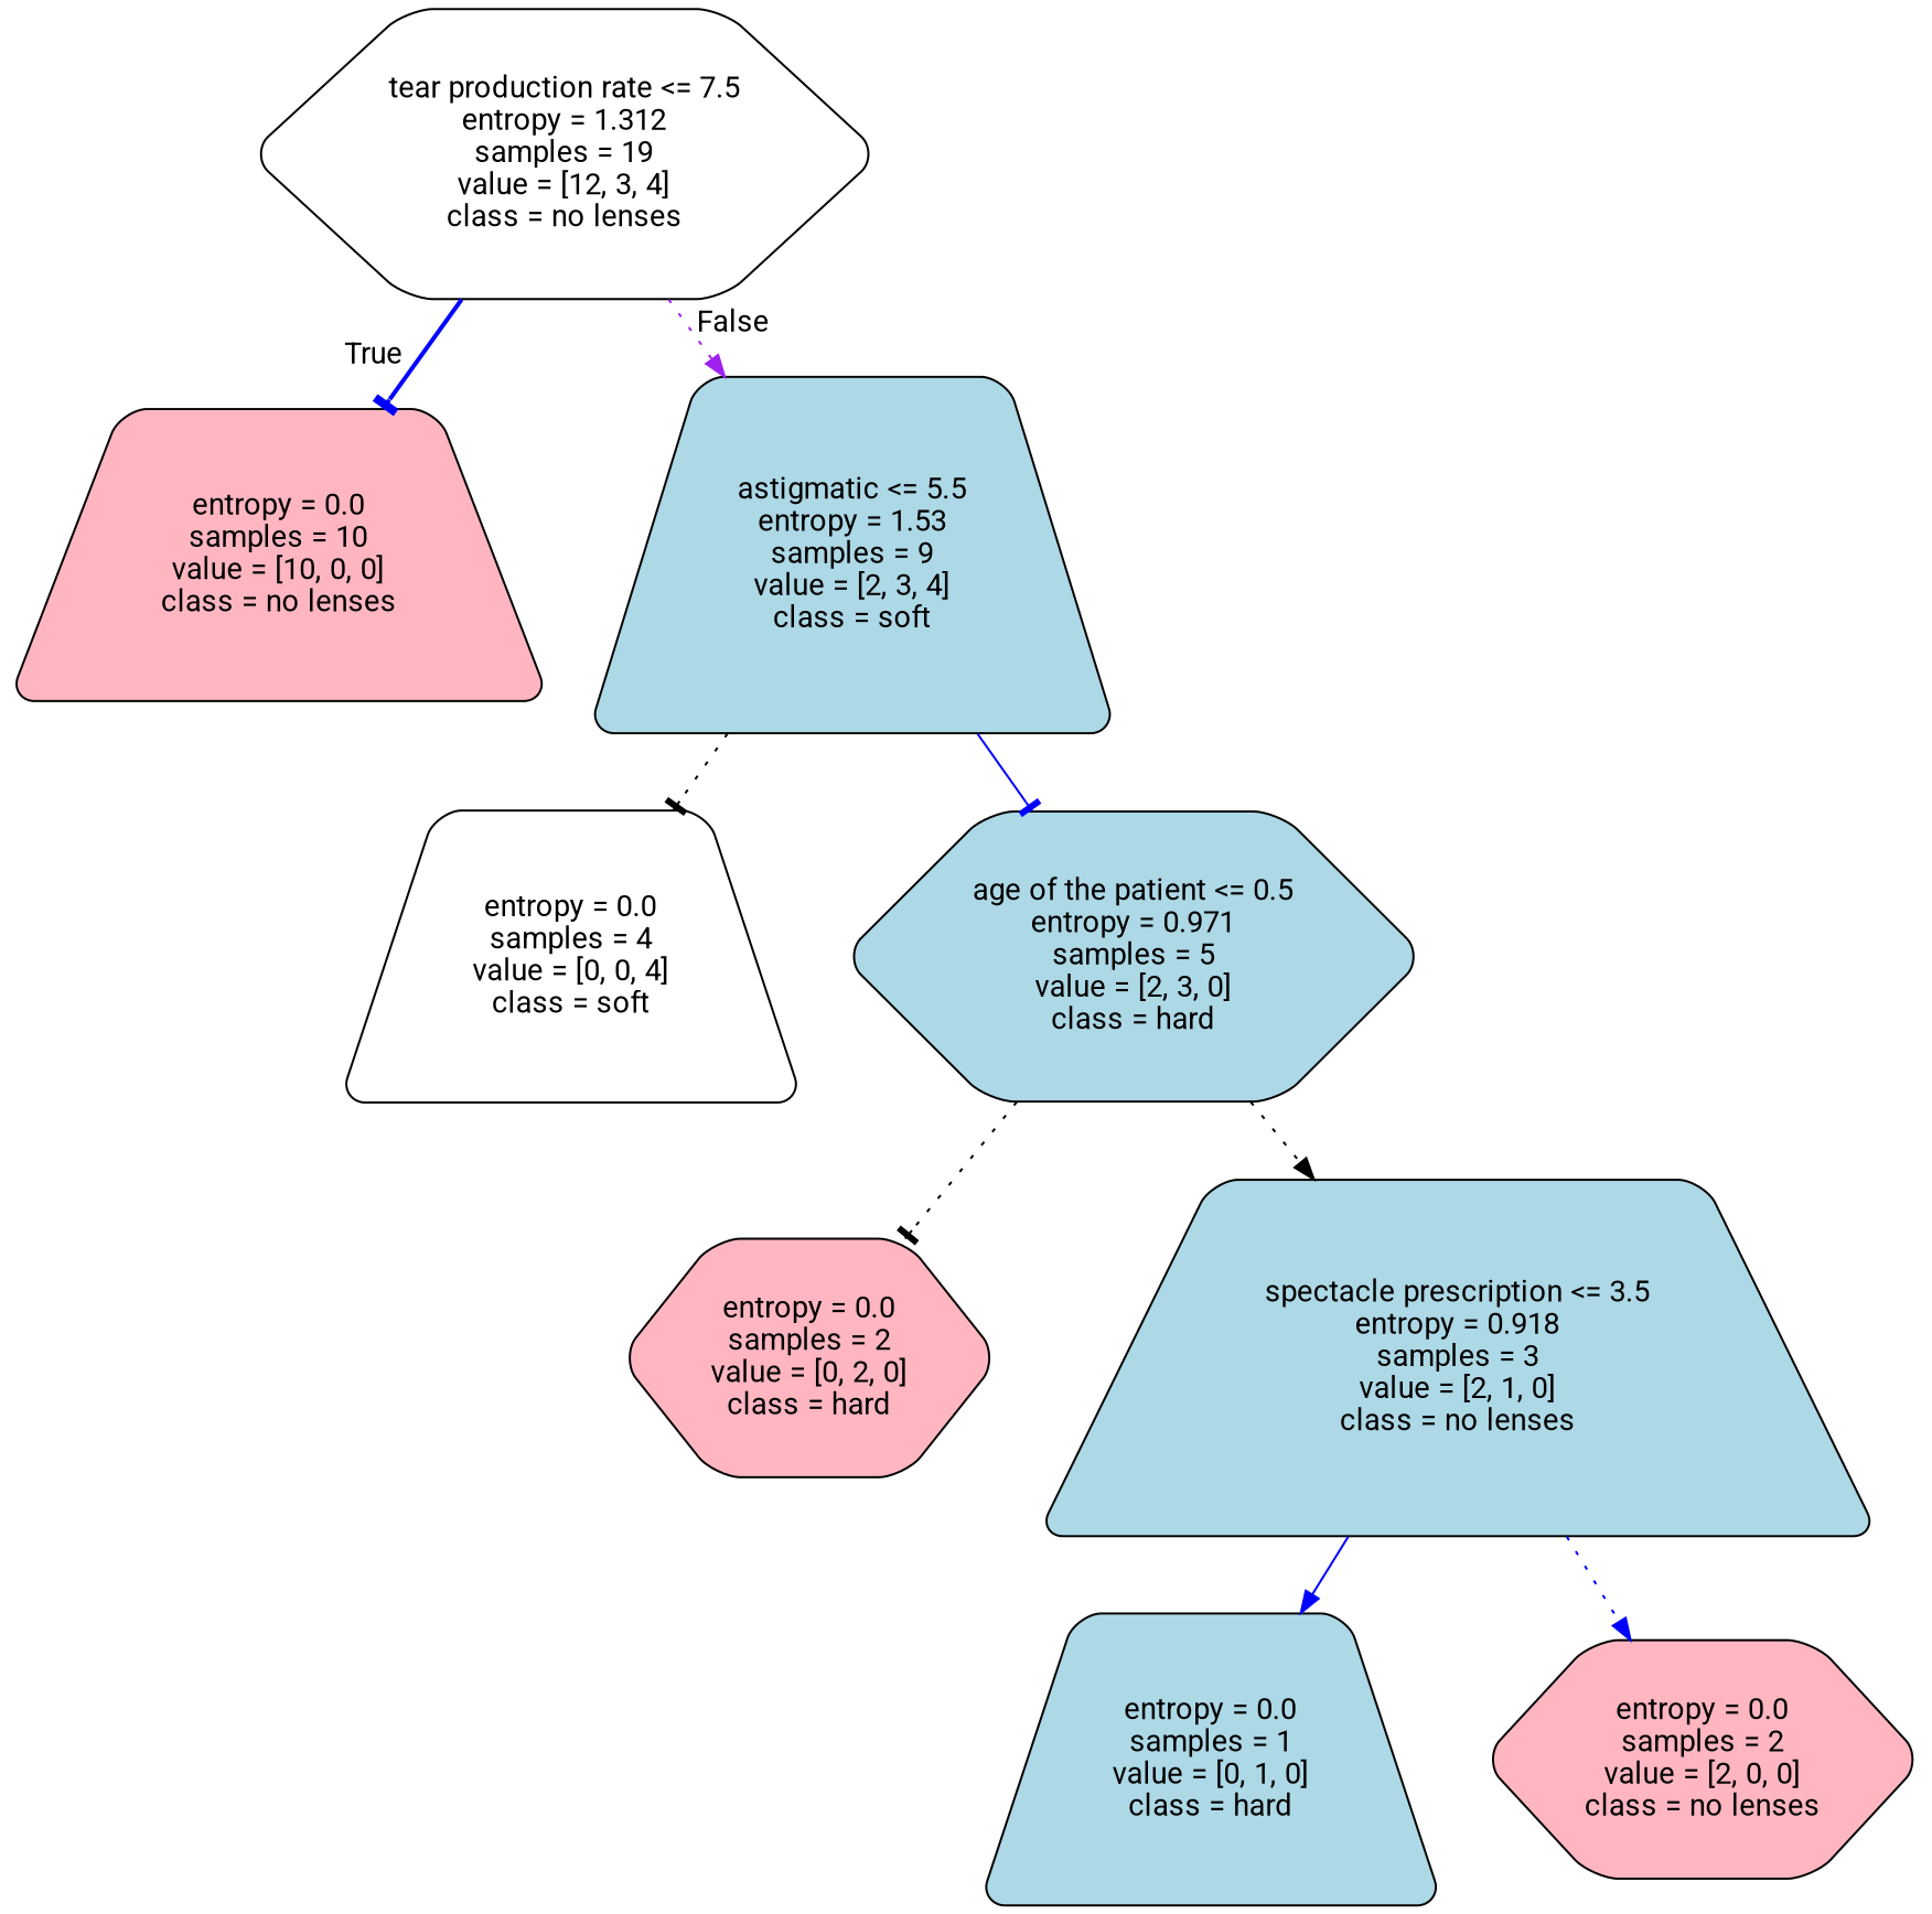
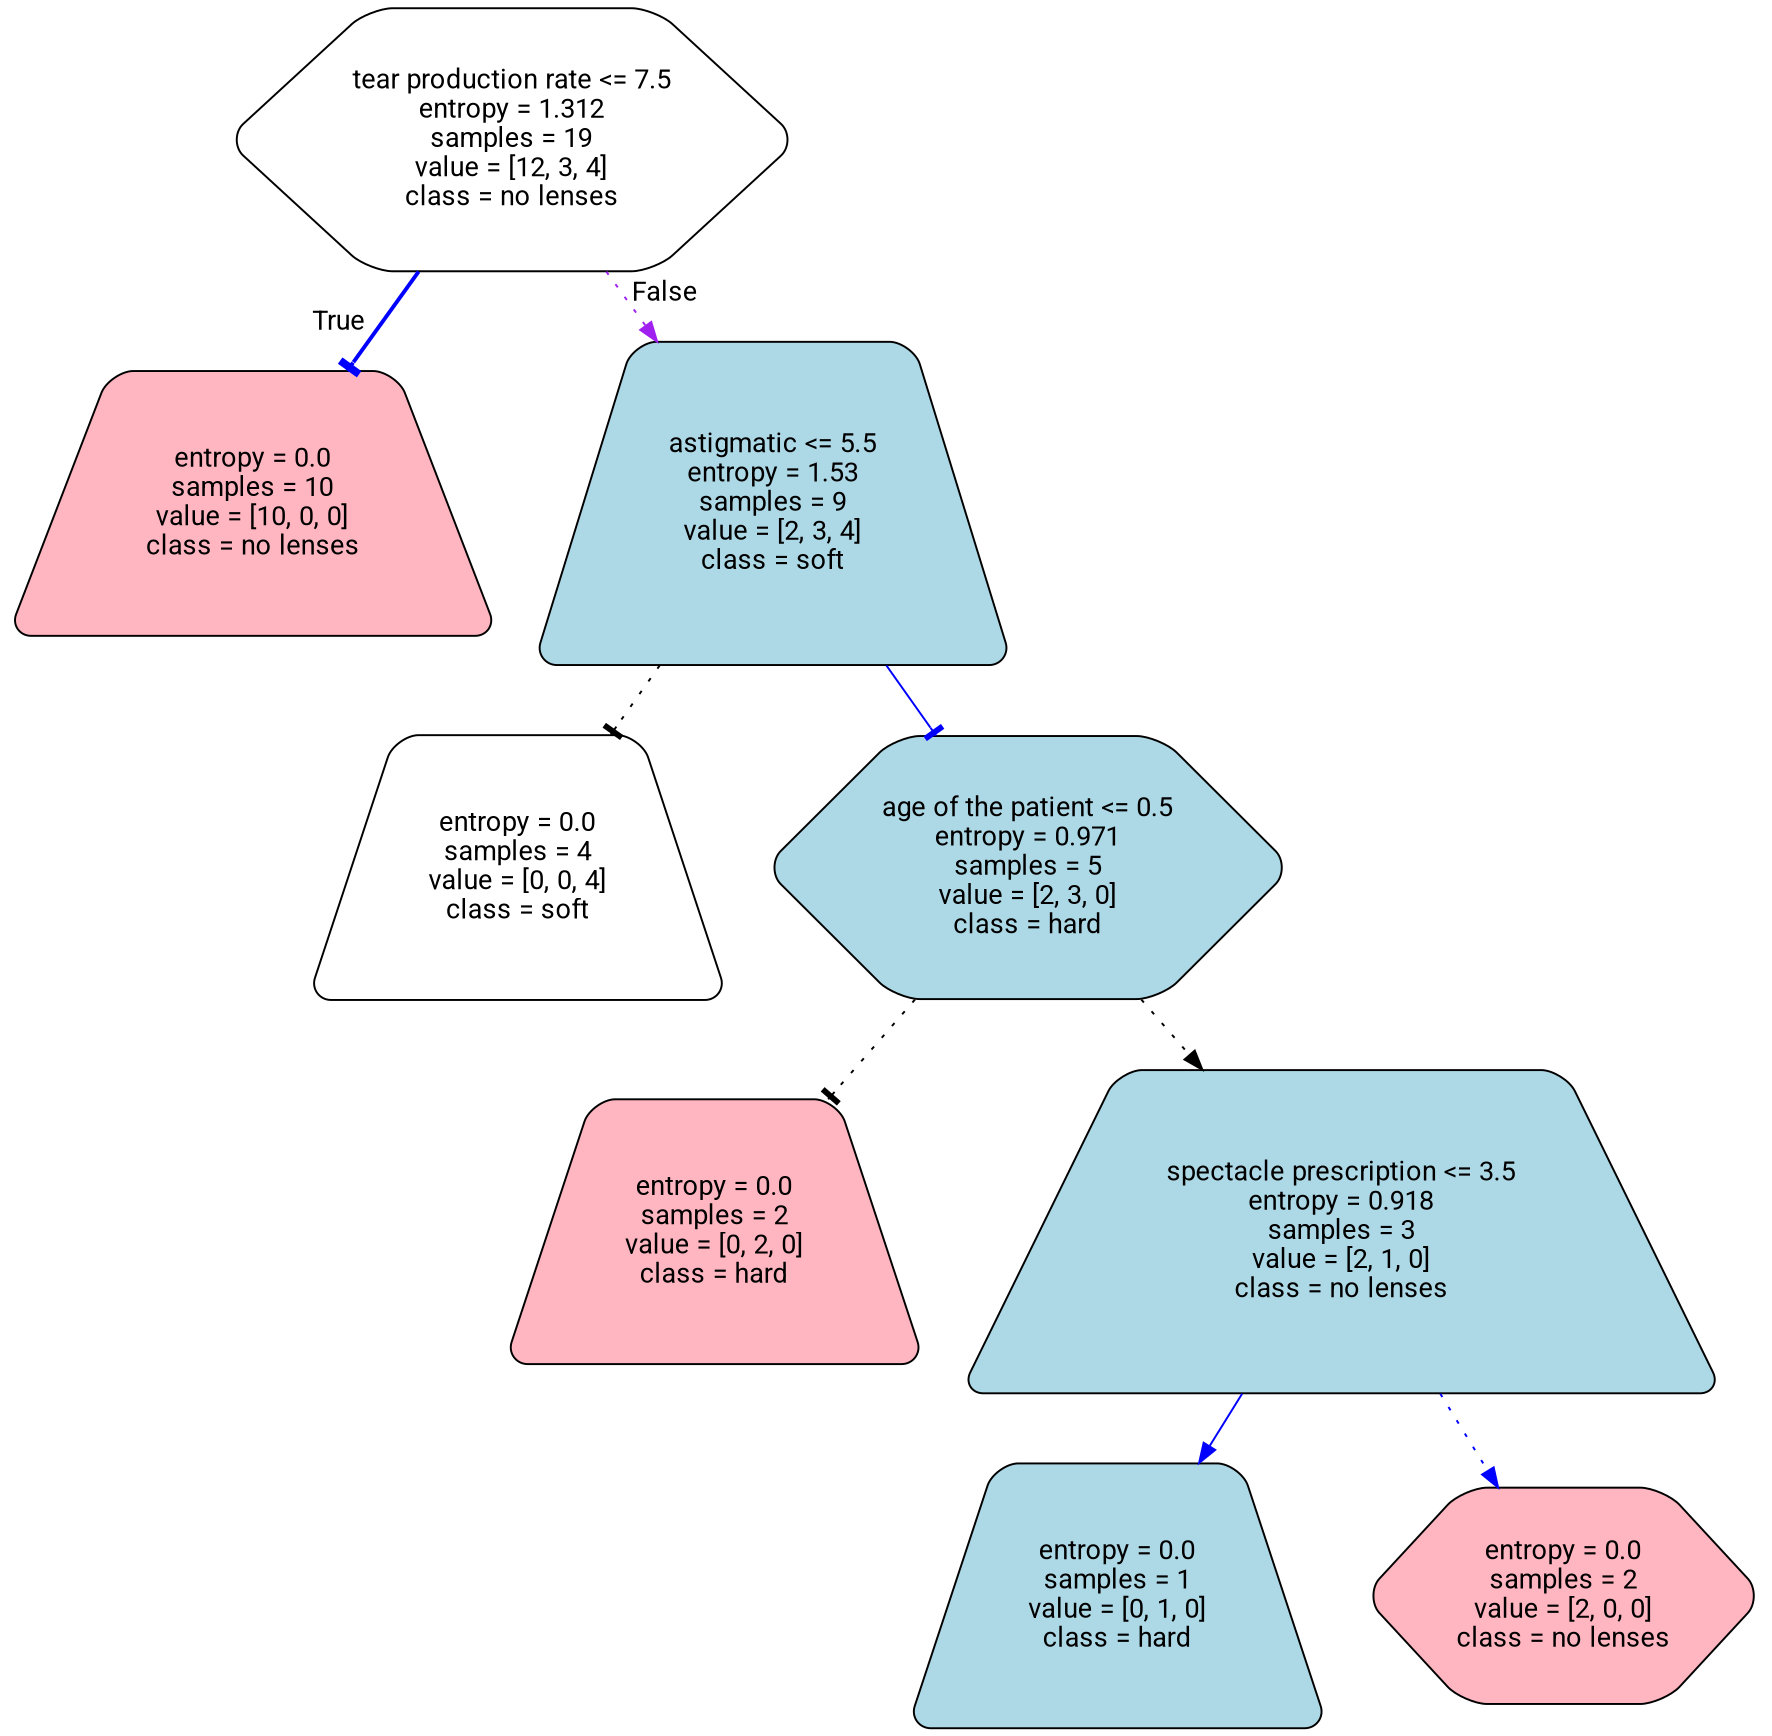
  digraph {
    fontname=Roboto
    node [color=black fillcolor=lightblue fontname=Roboto shape=trapezium style="filled, rounded"]
    edge [fontname=Roboto color=blue style=dotted arrowhead=tee]
    n1 [fillcolor=white label="tear production rate <= 7.5\nentropy = 1.312\nsamples = 19\nvalue = [12, 3, 4]\nclass = no lenses" shape=hexagon]
    n2 [fillcolor=lightpink label="entropy = 0.0\nsamples = 10\nvalue = [10, 0, 0]\nclass = no lenses"]
    n3 [label="astigmatic <= 5.5\nentropy = 1.53\nsamples = 9\nvalue = [2, 3, 4]\nclass = soft"]
    n4 [fillcolor=white label="entropy = 0.0\nsamples = 4\nvalue = [0, 0, 4]\nclass = soft"]
    n5 [label="age of the patient <= 0.5\nentropy = 0.971\nsamples = 5\nvalue = [2, 3, 0]\nclass = hard" shape=hexagon]
-   n6 [fillcolor=lightpink label="entropy = 0.0\nsamples = 2\nvalue = [0, 2, 0]\nclass = hard" shape=hexagon]
+   n6 [fillcolor=lightpink label="entropy = 0.0\nsamples = 2\nvalue = [0, 2, 0]\nclass = hard"]
    n7 [label="spectacle prescription <= 3.5\nentropy = 0.918\nsamples = 3\nvalue = [2, 1, 0]\nclass = no lenses"]
    n8 [label="entropy = 0.0\nsamples = 1\nvalue = [0, 1, 0]\nclass = hard"]
    n9 [fillcolor=lightpink label="entropy = 0.0\nsamples = 2\nvalue = [2, 0, 0]\nclass = no lenses" shape=hexagon]
    n1 -> n2 [headlabel=True labelangle=45 labeldistance=2.5 style=bold]
    n1 -> n3 [headlabel=False labelangle=-45 labeldistance=2.5 color=purple arrowhead=normal]
    n3 -> n4 [color=black]
    n3 -> n5 [style=solid]
    n5 -> n6 [color=black]
    n5 -> n7 [color=black arrowhead=normal]
    n7 -> n8 [style=solid arrowhead=normal]
    n7 -> n9 [arrowhead=normal]
  }
